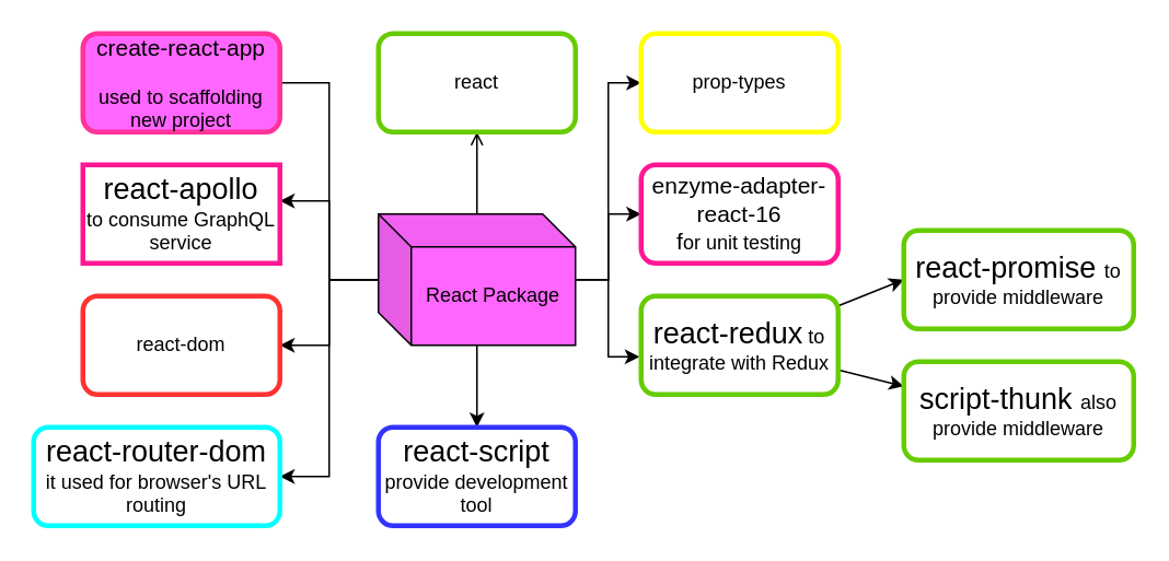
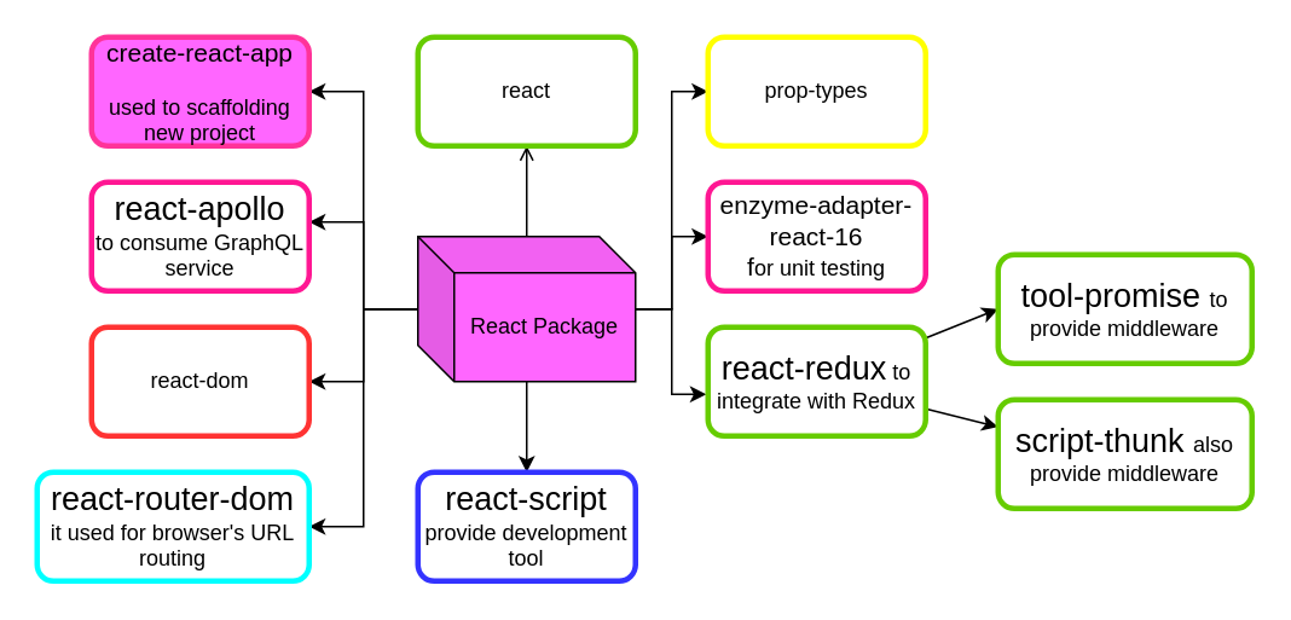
  <mxCell id="0" />
  <mxCell id="1" parent="0" />
  <mxCell id="2" style="edgeStyle=orthogonalEdgeStyle;rounded=0;orthogonalLoop=1;jettySize=auto;html=1;entryX=0.5;entryY=1;entryDx=0;entryDy=0;endArrow=open;" parent="1" source="11" target="17" edge="1"><mxGeometry relative="1" as="geometry" /></mxCell>
  <mxCell id="3" style="edgeStyle=orthogonalEdgeStyle;rounded=0;orthogonalLoop=1;jettySize=auto;html=1;" parent="1" source="11" target="16" edge="1"><mxGeometry relative="1" as="geometry" /></mxCell>
- <mxCell id="4" style="edgeStyle=orthogonalEdgeStyle;rounded=0;orthogonalLoop=1;jettySize=auto;html=1;entryX=1;entryY=0.5;entryDx=0;entryDy=0;endArrow=none;" parent="1" source="11" target="12" edge="1"><mxGeometry relative="1" as="geometry" /></mxCell>
+ <mxCell id="4" style="edgeStyle=orthogonalEdgeStyle;rounded=0;orthogonalLoop=1;jettySize=auto;html=1;entryX=1;entryY=0.5;entryDx=0;entryDy=0;" parent="1" source="11" target="12" edge="1"><mxGeometry relative="1" as="geometry" /></mxCell>
  <mxCell id="5" style="edgeStyle=orthogonalEdgeStyle;rounded=0;orthogonalLoop=1;jettySize=auto;html=1;entryX=1;entryY=0.367;entryDx=0;entryDy=0;entryPerimeter=0;" parent="1" source="11" target="15" edge="1"><mxGeometry relative="1" as="geometry" /></mxCell>
  <mxCell id="6" style="edgeStyle=orthogonalEdgeStyle;rounded=0;orthogonalLoop=1;jettySize=auto;html=1;entryX=1;entryY=0.5;entryDx=0;entryDy=0;" parent="1" source="11" target="14" edge="1"><mxGeometry relative="1" as="geometry" /></mxCell>
  <mxCell id="7" style="edgeStyle=orthogonalEdgeStyle;rounded=0;orthogonalLoop=1;jettySize=auto;html=1;entryX=1;entryY=0.5;entryDx=0;entryDy=0;" parent="1" source="11" target="13" edge="1"><mxGeometry relative="1" as="geometry" /></mxCell>
  <mxCell id="8" style="edgeStyle=orthogonalEdgeStyle;rounded=0;orthogonalLoop=1;jettySize=auto;html=1;entryX=0;entryY=0.5;entryDx=0;entryDy=0;" parent="1" source="11" target="18" edge="1"><mxGeometry relative="1" as="geometry" /></mxCell>
  <mxCell id="9" style="edgeStyle=orthogonalEdgeStyle;rounded=0;orthogonalLoop=1;jettySize=auto;html=1;entryX=0;entryY=0.5;entryDx=0;entryDy=0;" parent="1" source="11" target="19" edge="1"><mxGeometry relative="1" as="geometry" /></mxCell>
  <mxCell id="10" style="edgeStyle=orthogonalEdgeStyle;rounded=0;orthogonalLoop=1;jettySize=auto;html=1;entryX=-0.008;entryY=0.617;entryDx=0;entryDy=0;entryPerimeter=0;" parent="1" source="11" target="22" edge="1"><mxGeometry relative="1" as="geometry" /></mxCell>
  <mxCell id="11" value="React Package" style="shape=cube;whiteSpace=wrap;html=1;boundedLbl=1;backgroundOutline=1;darkOpacity=0.05;darkOpacity2=0.1;fillColor=#FF66FF;" parent="1" vertex="1"><mxGeometry x="230" y="130" width="120" height="80" as="geometry" /></mxCell>
  <mxCell id="12" value="&lt;font style=&quot;font-size: 14px&quot;&gt;create-react-app&lt;br&gt;&lt;/font&gt;&lt;br&gt;used to scaffolding new project" style="rounded=1;whiteSpace=wrap;html=1;strokeWidth=3;strokeColor=#FF3399;fillColor=#ff66ff;" parent="1" vertex="1"><mxGeometry x="50" y="20" width="120" height="60" as="geometry" /></mxCell>
  <mxCell id="13" value="&lt;font style=&quot;font-size: 18px&quot;&gt;react-router-dom&lt;/font&gt;&lt;br&gt;it used for browser's URL routing" style="rounded=1;whiteSpace=wrap;html=1;strokeWidth=3;fillColor=#ffffff;strokeColor=#00FFFF;" parent="1" vertex="1"><mxGeometry x="20" y="260" width="150" height="60" as="geometry" /></mxCell>
  <mxCell id="14" value="react-dom" style="rounded=1;whiteSpace=wrap;html=1;strokeWidth=3;strokeColor=#FF3333;" parent="1" vertex="1"><mxGeometry x="50" y="180" width="120" height="60" as="geometry" /></mxCell>
- <mxCell id="15" value="&lt;font&gt;&lt;span style=&quot;font-size: 18px&quot;&gt;react-apollo&lt;/span&gt;&lt;br&gt;&lt;font style=&quot;font-size: 12px&quot;&gt;to consume GraphQL service&lt;/font&gt;&lt;br&gt;&lt;/font&gt;" style="whiteSpace=wrap;html=1;strokeWidth=3;strokeColor=#FF1793;rounded=0;" parent="1" vertex="1"><mxGeometry x="50" y="100" width="120" height="60" as="geometry" /></mxCell>
+ <mxCell id="15" value="&lt;font&gt;&lt;span style=&quot;font-size: 18px&quot;&gt;react-apollo&lt;/span&gt;&lt;br&gt;&lt;font style=&quot;font-size: 12px&quot;&gt;to consume GraphQL service&lt;/font&gt;&lt;br&gt;&lt;/font&gt;" style="rounded=1;whiteSpace=wrap;html=1;strokeWidth=3;strokeColor=#FF1793;" parent="1" vertex="1"><mxGeometry x="50" y="100" width="120" height="60" as="geometry" /></mxCell>
  <mxCell id="16" value="&lt;font style=&quot;font-size: 18px&quot;&gt;react-script&lt;/font&gt;&lt;br&gt;provide development tool" style="rounded=1;whiteSpace=wrap;html=1;strokeWidth=3;strokeColor=#3333FF;" parent="1" vertex="1"><mxGeometry x="230" y="260" width="120" height="60" as="geometry" /></mxCell>
  <mxCell id="17" value="react" style="rounded=1;whiteSpace=wrap;html=1;strokeWidth=3;strokeColor=#66CC00;" parent="1" vertex="1"><mxGeometry x="230" y="20" width="120" height="60" as="geometry" /></mxCell>
  <mxCell id="18" value="prop-types" style="rounded=1;whiteSpace=wrap;html=1;strokeWidth=3;strokeColor=#FFFF00;" parent="1" vertex="1"><mxGeometry x="390" y="20" width="120" height="60" as="geometry" /></mxCell>
  <mxCell id="19" value="&lt;font style=&quot;font-size: 14px&quot;&gt;enzyme-adapter-react-16&lt;br&gt;f&lt;/font&gt;&lt;font&gt;&lt;font style=&quot;font-size: 12px&quot;&gt;or unit testing&lt;/font&gt;&lt;br&gt;&lt;/font&gt;" style="rounded=1;whiteSpace=wrap;html=1;strokeWidth=3;strokeColor=#FF1793;" parent="1" vertex="1"><mxGeometry x="390" y="100" width="120" height="60" as="geometry" /></mxCell>
  <mxCell id="20" style="edgeStyle=none;rounded=0;orthogonalLoop=1;jettySize=auto;html=1;entryX=0;entryY=0.5;entryDx=0;entryDy=0;" parent="1" source="22" target="24" edge="1"><mxGeometry relative="1" as="geometry" /></mxCell>
  <mxCell id="21" style="edgeStyle=none;rounded=0;orthogonalLoop=1;jettySize=auto;html=1;entryX=0;entryY=0.25;entryDx=0;entryDy=0;" parent="1" source="22" target="23" edge="1"><mxGeometry relative="1" as="geometry" /></mxCell>
  <mxCell id="22" value="&lt;font style=&quot;font-size: 18px&quot;&gt;react-redux&lt;/font&gt; to integrate with Redux" style="rounded=1;whiteSpace=wrap;html=1;strokeWidth=3;strokeColor=#66CC00;" parent="1" vertex="1"><mxGeometry x="390" y="180" width="120" height="60" as="geometry" /></mxCell>
  <mxCell id="23" value="&lt;font style=&quot;font-size: 18px&quot;&gt;script-thunk&amp;nbsp;&lt;/font&gt;also provide middleware" style="rounded=1;whiteSpace=wrap;html=1;strokeWidth=3;strokeColor=#66CC00;" parent="1" vertex="1"><mxGeometry x="550" y="220" width="140" height="60" as="geometry" /></mxCell>
- <mxCell id="24" value="&lt;font style=&quot;font-size: 18px&quot;&gt;react-promise&amp;nbsp;&lt;/font&gt;to provide middleware" style="rounded=1;whiteSpace=wrap;html=1;strokeWidth=3;strokeColor=#66CC00;" parent="1" vertex="1"><mxGeometry x="550" y="140" width="140" height="60" as="geometry" /></mxCell>
+ <mxCell id="24" value="&lt;font style=&quot;font-size: 18px&quot;&gt;tool-promise&amp;nbsp;&lt;/font&gt;to provide middleware" style="rounded=1;whiteSpace=wrap;html=1;strokeWidth=3;strokeColor=#66CC00;" parent="1" vertex="1"><mxGeometry x="550" y="140" width="140" height="60" as="geometry" /></mxCell>
